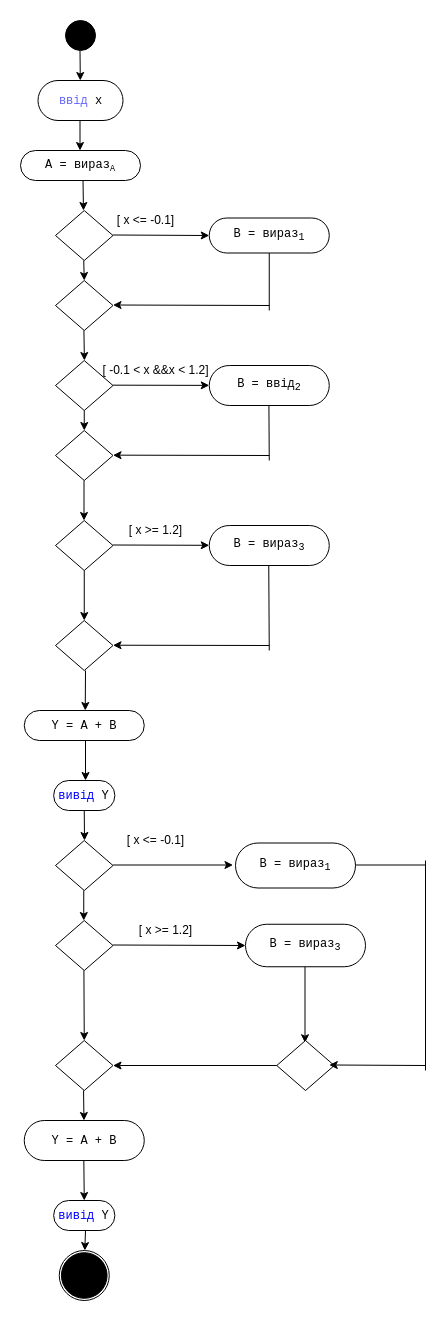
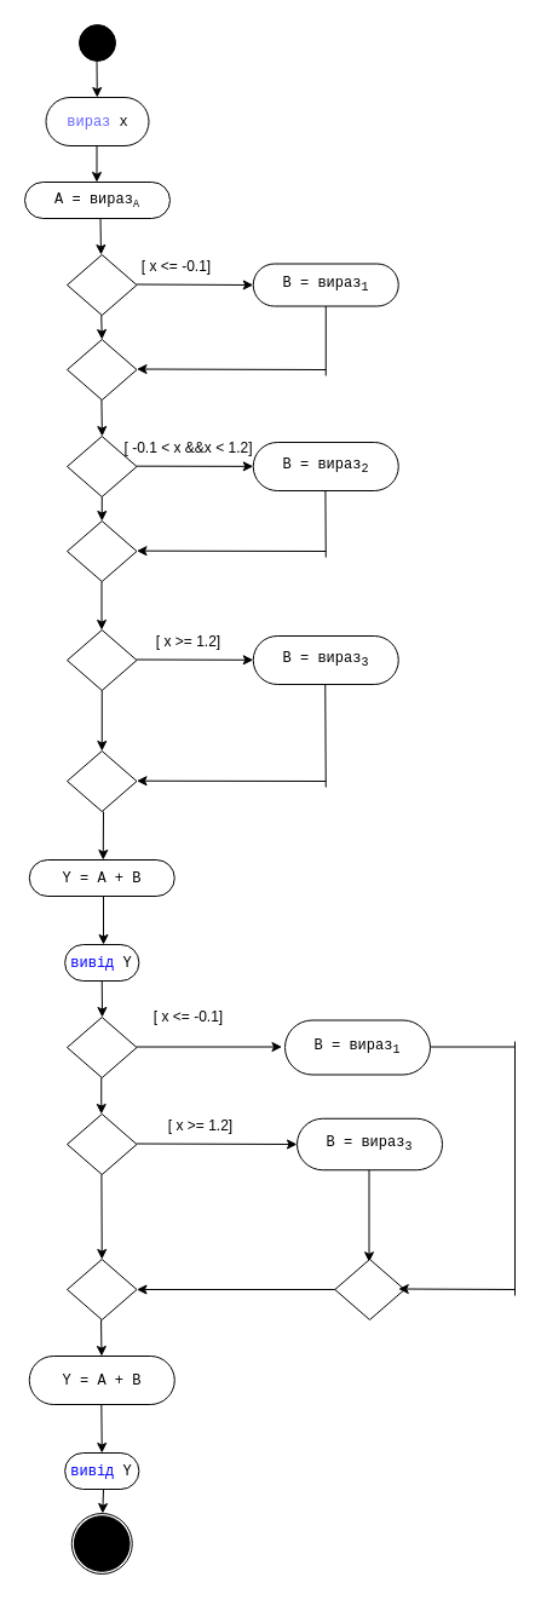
  <mxCell id="0" />
  <mxCell id="1" parent="0" />
  <mxCell id="2" value="" style="ellipse;whiteSpace=wrap;html=1;aspect=fixed;fillColor=#000000;" vertex="1" parent="1"><mxGeometry x="65" y="20" width="30" height="30" as="geometry" /></mxCell>
  <mxCell id="3" value="" style="endArrow=classic;html=1;" edge="1" parent="1" target="4"><mxGeometry width="50" height="50" relative="1" as="geometry"><mxPoint x="79.5" y="50" as="sourcePoint" /><mxPoint x="80" y="80" as="targetPoint" /></mxGeometry></mxCell>
- <mxCell id="4" value="&lt;font face=&quot;Courier New&quot;&gt;&lt;font color=&quot;#6666ff&quot;&gt;ввід&lt;/font&gt; x&lt;/font&gt;" style="rounded=1;whiteSpace=wrap;html=1;fillColor=#FFFFFF;arcSize=50;" vertex="1" parent="1"><mxGeometry x="37.5" y="80" width="85" height="40" as="geometry" /></mxCell>
+ <mxCell id="4" value="&lt;font face=&quot;Courier New&quot;&gt;&lt;font color=&quot;#6666ff&quot;&gt;вираз&lt;/font&gt; x&lt;/font&gt;" style="rounded=1;whiteSpace=wrap;html=1;fillColor=#FFFFFF;arcSize=50;" vertex="1" parent="1"><mxGeometry x="37.5" y="80" width="85" height="40" as="geometry" /></mxCell>
  <mxCell id="5" value="" style="endArrow=classic;html=1;" edge="1" parent="1"><mxGeometry width="50" height="50" relative="1" as="geometry"><mxPoint x="79.5" y="120" as="sourcePoint" /><mxPoint x="79.5" y="150" as="targetPoint" /></mxGeometry></mxCell>
  <mxCell id="6" value="" style="rhombus;whiteSpace=wrap;html=1;fillColor=#FFFFFF;" vertex="1" parent="1"><mxGeometry x="55" y="210" width="57.5" height="50" as="geometry" /></mxCell>
  <mxCell id="7" value="" style="endArrow=classic;html=1;" edge="1" parent="1"><mxGeometry width="50" height="50" relative="1" as="geometry"><mxPoint x="112.5" y="234.5" as="sourcePoint" /><mxPoint x="208.75" y="235" as="targetPoint" /></mxGeometry></mxCell>
  <mxCell id="8" value="&lt;font face=&quot;Courier New&quot;&gt;В = вираз&lt;sub&gt;1&lt;/sub&gt;&lt;/font&gt;" style="rounded=1;whiteSpace=wrap;html=1;fillColor=#FFFFFF;arcSize=50;" vertex="1" parent="1"><mxGeometry x="208.75" y="217.5" width="120" height="35" as="geometry" /></mxCell>
  <mxCell id="9" value="" style="endArrow=none;html=1;entryX=0.5;entryY=1;entryDx=0;entryDy=0;" edge="1" parent="1" target="8"><mxGeometry width="50" height="50" relative="1" as="geometry"><mxPoint x="268.75" y="310" as="sourcePoint" /><mxPoint x="268.5" y="260" as="targetPoint" /><Array as="points" /></mxGeometry></mxCell>
  <mxCell id="10" value="" style="endArrow=classic;html=1;" edge="1" parent="1"><mxGeometry width="50" height="50" relative="1" as="geometry"><mxPoint x="268.75" y="305" as="sourcePoint" /><mxPoint x="112.5" y="304.5" as="targetPoint" /></mxGeometry></mxCell>
  <mxCell id="11" value="" style="endArrow=classic;html=1;" edge="1" parent="1"><mxGeometry width="50" height="50" relative="1" as="geometry"><mxPoint x="83.25" y="260" as="sourcePoint" /><mxPoint x="83.75" y="280" as="targetPoint" /></mxGeometry></mxCell>
  <mxCell id="12" value="" style="rhombus;whiteSpace=wrap;html=1;fillColor=#FFFFFF;" vertex="1" parent="1"><mxGeometry x="55" y="280" width="57.5" height="50" as="geometry" /></mxCell>
  <mxCell id="13" value="" style="endArrow=classic;html=1;" edge="1" parent="1"><mxGeometry width="50" height="50" relative="1" as="geometry"><mxPoint x="83.41" y="330" as="sourcePoint" /><mxPoint x="83.91" y="360" as="targetPoint" /></mxGeometry></mxCell>
  <mxCell id="14" value="" style="rhombus;whiteSpace=wrap;html=1;fillColor=#FFFFFF;" vertex="1" parent="1"><mxGeometry x="55" y="360" width="57.5" height="50" as="geometry" /></mxCell>
  <mxCell id="15" value="" style="endArrow=classic;html=1;" edge="1" parent="1" target="16"><mxGeometry width="50" height="50" relative="1" as="geometry"><mxPoint x="112.5" y="384.66" as="sourcePoint" /><mxPoint x="208.75" y="384.66" as="targetPoint" /></mxGeometry></mxCell>
- <mxCell id="16" value="&lt;font face=&quot;Courier New&quot;&gt;В = ввід&lt;sub&gt;2&lt;/sub&gt;&lt;/font&gt;" style="rounded=1;whiteSpace=wrap;html=1;fillColor=#FFFFFF;arcSize=50;" vertex="1" parent="1"><mxGeometry x="208.75" y="365" width="120" height="40" as="geometry" /></mxCell>
+ <mxCell id="16" value="&lt;font face=&quot;Courier New&quot;&gt;В = вираз&lt;sub&gt;2&lt;/sub&gt;&lt;/font&gt;" style="rounded=1;whiteSpace=wrap;html=1;fillColor=#FFFFFF;arcSize=50;" vertex="1" parent="1"><mxGeometry x="208.75" y="365" width="120" height="40" as="geometry" /></mxCell>
  <mxCell id="17" value="" style="endArrow=none;html=1;" edge="1" parent="1"><mxGeometry width="50" height="50" relative="1" as="geometry"><mxPoint x="268.75" y="460" as="sourcePoint" /><mxPoint x="268.41" y="405" as="targetPoint" /></mxGeometry></mxCell>
  <mxCell id="18" value="" style="endArrow=classic;html=1;exitX=0.5;exitY=1;exitDx=0;exitDy=0;" edge="1" parent="1" source="14"><mxGeometry width="50" height="50" relative="1" as="geometry"><mxPoint x="76.25" y="490" as="sourcePoint" /><mxPoint x="83.75" y="430" as="targetPoint" /></mxGeometry></mxCell>
  <mxCell id="19" value="" style="rhombus;whiteSpace=wrap;html=1;fillColor=#FFFFFF;" vertex="1" parent="1"><mxGeometry x="55" y="430" width="57.5" height="50" as="geometry" /></mxCell>
  <mxCell id="20" value="" style="endArrow=classic;html=1;" edge="1" parent="1"><mxGeometry width="50" height="50" relative="1" as="geometry"><mxPoint x="268.75" y="455" as="sourcePoint" /><mxPoint x="112.5" y="454.66" as="targetPoint" /></mxGeometry></mxCell>
  <mxCell id="21" value="" style="endArrow=classic;html=1;" edge="1" parent="1"><mxGeometry width="50" height="50" relative="1" as="geometry"><mxPoint x="83.51" y="480" as="sourcePoint" /><mxPoint x="83.51" y="520" as="targetPoint" /></mxGeometry></mxCell>
  <mxCell id="22" value="" style="rhombus;whiteSpace=wrap;html=1;fillColor=#FFFFFF;" vertex="1" parent="1"><mxGeometry x="55" y="520" width="57.5" height="50" as="geometry" /></mxCell>
  <mxCell id="23" value="" style="endArrow=classic;html=1;" edge="1" parent="1" target="24"><mxGeometry width="50" height="50" relative="1" as="geometry"><mxPoint x="112.5" y="544.5" as="sourcePoint" /><mxPoint x="218.75" y="544.5" as="targetPoint" /></mxGeometry></mxCell>
  <mxCell id="24" value="&lt;font face=&quot;Courier New&quot;&gt;В = вираз&lt;sub&gt;3&lt;/sub&gt;&lt;/font&gt;" style="rounded=1;whiteSpace=wrap;html=1;fillColor=#FFFFFF;arcSize=50;" vertex="1" parent="1"><mxGeometry x="208.75" y="525" width="120" height="40" as="geometry" /></mxCell>
  <mxCell id="25" value="" style="endArrow=none;html=1;" edge="1" parent="1"><mxGeometry width="50" height="50" relative="1" as="geometry"><mxPoint x="268.75" y="650" as="sourcePoint" /><mxPoint x="268.25" y="565" as="targetPoint" /></mxGeometry></mxCell>
  <mxCell id="26" value="" style="endArrow=classic;html=1;exitX=0.5;exitY=1;exitDx=0;exitDy=0;entryX=0.5;entryY=0;entryDx=0;entryDy=0;" edge="1" parent="1" source="22" target="27"><mxGeometry width="50" height="50" relative="1" as="geometry"><mxPoint x="128.75" y="640" as="sourcePoint" /><mxPoint x="83.75" y="610" as="targetPoint" /></mxGeometry></mxCell>
  <mxCell id="27" value="" style="rhombus;whiteSpace=wrap;html=1;fillColor=#FFFFFF;" vertex="1" parent="1"><mxGeometry x="55" y="620" width="57.5" height="50" as="geometry" /></mxCell>
  <mxCell id="28" value="" style="endArrow=classic;html=1;" edge="1" parent="1"><mxGeometry width="50" height="50" relative="1" as="geometry"><mxPoint x="268.75" y="645" as="sourcePoint" /><mxPoint x="112.5" y="644.71" as="targetPoint" /></mxGeometry></mxCell>
  <mxCell id="29" value="" style="endArrow=classic;html=1;" edge="1" parent="1"><mxGeometry width="50" height="50" relative="1" as="geometry"><mxPoint x="85" y="670" as="sourcePoint" /><mxPoint x="84.75" y="710" as="targetPoint" /></mxGeometry></mxCell>
  <mxCell id="30" value="&lt;font face=&quot;Courier New&quot;&gt;А = вираз&lt;span style=&quot;font-size: 10px&quot;&gt;&lt;sub&gt;А&lt;/sub&gt;&lt;/span&gt;&lt;/font&gt;" style="rounded=1;whiteSpace=wrap;html=1;fillColor=#FFFFFF;arcSize=50;" vertex="1" parent="1"><mxGeometry x="20" y="150" width="120" height="30" as="geometry" /></mxCell>
  <mxCell id="31" value="" style="endArrow=classic;html=1;" edge="1" parent="1"><mxGeometry width="50" height="50" relative="1" as="geometry"><mxPoint x="82.5" y="180" as="sourcePoint" /><mxPoint x="83" y="210" as="targetPoint" /></mxGeometry></mxCell>
  <mxCell id="32" value="&lt;font face=&quot;Courier New&quot;&gt;Y = A + B&lt;/font&gt;" style="rounded=1;whiteSpace=wrap;html=1;fillColor=#FFFFFF;arcSize=50;" vertex="1" parent="1"><mxGeometry x="23.75" y="710" width="120" height="30" as="geometry" /></mxCell>
  <mxCell id="33" value="" style="endArrow=classic;html=1;" edge="1" parent="1"><mxGeometry width="50" height="50" relative="1" as="geometry"><mxPoint x="85" y="740" as="sourcePoint" /><mxPoint x="85" y="780" as="targetPoint" /></mxGeometry></mxCell>
  <mxCell id="34" value="&lt;font face=&quot;Courier New&quot;&gt;&lt;font color=&quot;#0000ff&quot;&gt;вивід &lt;/font&gt;Y&lt;/font&gt;" style="rounded=1;whiteSpace=wrap;html=1;fillColor=#FFFFFF;arcSize=50;" vertex="1" parent="1"><mxGeometry x="53.13" y="780" width="61.25" height="30" as="geometry" /></mxCell>
  <mxCell id="35" value="" style="endArrow=classic;html=1;exitX=0.5;exitY=1;exitDx=0;exitDy=0;" edge="1" parent="1" source="34"><mxGeometry width="50" height="50" relative="1" as="geometry"><mxPoint x="215" y="900" as="sourcePoint" /><mxPoint x="84" y="840" as="targetPoint" /></mxGeometry></mxCell>
  <mxCell id="36" value="" style="rhombus;whiteSpace=wrap;html=1;fillColor=#FFFFFF;" vertex="1" parent="1"><mxGeometry x="55.01" y="840" width="57.5" height="50" as="geometry" /></mxCell>
  <mxCell id="37" value="" style="endArrow=classic;html=1;" edge="1" parent="1"><mxGeometry width="50" height="50" relative="1" as="geometry"><mxPoint x="112.51" y="864.5" as="sourcePoint" /><mxPoint x="232.51" y="864.5" as="targetPoint" /></mxGeometry></mxCell>
  <mxCell id="38" value="&lt;font face=&quot;Courier New&quot;&gt;В = вираз&lt;sub&gt;1&lt;/sub&gt;&lt;/font&gt;" style="rounded=1;whiteSpace=wrap;html=1;fillColor=#FFFFFF;arcSize=50;" vertex="1" parent="1"><mxGeometry x="235" y="842.5" width="120" height="45" as="geometry" /></mxCell>
  <mxCell id="39" value="" style="endArrow=none;html=1;" edge="1" parent="1"><mxGeometry width="50" height="50" relative="1" as="geometry"><mxPoint x="355" y="864.5" as="sourcePoint" /><mxPoint x="425" y="864.5" as="targetPoint" /></mxGeometry></mxCell>
  <mxCell id="40" value="" style="endArrow=classic;html=1;" edge="1" parent="1"><mxGeometry width="50" height="50" relative="1" as="geometry"><mxPoint x="83.26" y="890" as="sourcePoint" /><mxPoint x="83.26" y="920" as="targetPoint" /></mxGeometry></mxCell>
  <mxCell id="41" value="" style="rhombus;whiteSpace=wrap;html=1;fillColor=#FFFFFF;" vertex="1" parent="1"><mxGeometry x="55" y="920" width="57.5" height="50" as="geometry" /></mxCell>
  <mxCell id="42" value="" style="endArrow=classic;html=1;" edge="1" parent="1"><mxGeometry width="50" height="50" relative="1" as="geometry"><mxPoint x="112.5" y="944.5" as="sourcePoint" /><mxPoint x="245" y="945" as="targetPoint" /></mxGeometry></mxCell>
  <mxCell id="43" value="&lt;font face=&quot;Courier New&quot;&gt;В = вираз&lt;sub&gt;3&lt;/sub&gt;&lt;/font&gt;" style="rounded=1;whiteSpace=wrap;html=1;fillColor=#FFFFFF;arcSize=50;" vertex="1" parent="1"><mxGeometry x="245" y="923.75" width="120" height="42.5" as="geometry" /></mxCell>
  <mxCell id="44" value="" style="endArrow=classic;html=1;" edge="1" parent="1"><mxGeometry width="50" height="50" relative="1" as="geometry"><mxPoint x="304.5" y="966.25" as="sourcePoint" /><mxPoint x="304.5" y="1042.25" as="targetPoint" /></mxGeometry></mxCell>
  <mxCell id="45" value="" style="endArrow=none;html=1;" edge="1" parent="1"><mxGeometry width="50" height="50" relative="1" as="geometry"><mxPoint x="425" y="1070" as="sourcePoint" /><mxPoint x="425" y="860" as="targetPoint" /></mxGeometry></mxCell>
  <mxCell id="46" value="" style="rhombus;whiteSpace=wrap;html=1;fillColor=#FFFFFF;" vertex="1" parent="1"><mxGeometry x="276.25" y="1040" width="57.5" height="50" as="geometry" /></mxCell>
  <mxCell id="47" value="" style="endArrow=classic;html=1;" edge="1" parent="1"><mxGeometry width="50" height="50" relative="1" as="geometry"><mxPoint x="425" y="1065" as="sourcePoint" /><mxPoint x="328.75" y="1064.5" as="targetPoint" /></mxGeometry></mxCell>
  <mxCell id="48" value="" style="endArrow=classic;html=1;entryX=0.5;entryY=0;entryDx=0;entryDy=0;" edge="1" parent="1" target="49"><mxGeometry width="50" height="50" relative="1" as="geometry"><mxPoint x="83.41" y="970" as="sourcePoint" /><mxPoint x="83" y="1030" as="targetPoint" /></mxGeometry></mxCell>
  <mxCell id="49" value="" style="rhombus;whiteSpace=wrap;html=1;fillColor=#FFFFFF;" vertex="1" parent="1"><mxGeometry x="55" y="1040" width="57.5" height="50" as="geometry" /></mxCell>
  <mxCell id="50" value="" style="endArrow=classic;html=1;entryX=1;entryY=0.5;entryDx=0;entryDy=0;exitX=0;exitY=0.5;exitDx=0;exitDy=0;" edge="1" parent="1" source="46" target="49"><mxGeometry width="50" height="50" relative="1" as="geometry"><mxPoint x="265" y="1070" as="sourcePoint" /><mxPoint x="315" y="1020" as="targetPoint" /></mxGeometry></mxCell>
  <mxCell id="51" value="" style="endArrow=classic;html=1;" edge="1" parent="1" target="52"><mxGeometry width="50" height="50" relative="1" as="geometry"><mxPoint x="83.05" y="1090" as="sourcePoint" /><mxPoint x="83" y="1130" as="targetPoint" /></mxGeometry></mxCell>
  <mxCell id="52" value="&lt;font face=&quot;Courier New&quot;&gt;Y = A + B&lt;/font&gt;" style="rounded=1;whiteSpace=wrap;html=1;fillColor=#FFFFFF;arcSize=50;" vertex="1" parent="1"><mxGeometry x="23.76" y="1120" width="120" height="40" as="geometry" /></mxCell>
  <mxCell id="53" value="" style="endArrow=classic;html=1;entryX=0.5;entryY=0;entryDx=0;entryDy=0;" edge="1" parent="1" target="54"><mxGeometry width="50" height="50" relative="1" as="geometry"><mxPoint x="83.34" y="1160" as="sourcePoint" /><mxPoint x="83.34" y="1185" as="targetPoint" /></mxGeometry></mxCell>
  <mxCell id="54" value="&lt;font face=&quot;Courier New&quot;&gt;&lt;font color=&quot;#0000ff&quot;&gt;вивід&lt;/font&gt; Y&lt;/font&gt;" style="rounded=1;whiteSpace=wrap;html=1;fillColor=#FFFFFF;arcSize=50;" vertex="1" parent="1"><mxGeometry x="53.13" y="1200" width="61.25" height="30" as="geometry" /></mxCell>
  <mxCell id="55" value="" style="endArrow=classic;html=1;" edge="1" parent="1" target="56"><mxGeometry width="50" height="50" relative="1" as="geometry"><mxPoint x="85" y="1230" as="sourcePoint" /><mxPoint x="85" y="1270" as="targetPoint" /></mxGeometry></mxCell>
  <mxCell id="56" value="" style="ellipse;whiteSpace=wrap;html=1;aspect=fixed;fillColor=#FFFFFF;" vertex="1" parent="1"><mxGeometry x="58.76" y="1250" width="50" height="50" as="geometry" /></mxCell>
  <mxCell id="57" value="" style="ellipse;whiteSpace=wrap;html=1;aspect=fixed;fillColor=#000000;" vertex="1" parent="1"><mxGeometry x="60.93" y="1252.18" width="45.64" height="45.64" as="geometry" /></mxCell>
  <mxCell id="58" value="[ x &amp;lt;= -0.1]" style="text;html=1;align=center;verticalAlign=middle;resizable=0;points=[];autosize=1;strokeColor=none;fillColor=none;" vertex="1" parent="1"><mxGeometry x="110" y="210" width="70" height="20" as="geometry" /></mxCell>
  <mxCell id="59" value="[ -0.1 &amp;lt; x &amp;amp;&amp;amp;x &amp;lt; 1.2]" style="text;html=1;align=center;verticalAlign=middle;resizable=0;points=[];autosize=1;strokeColor=none;fillColor=none;" vertex="1" parent="1"><mxGeometry x="95" y="360" width="120" height="20" as="geometry" /></mxCell>
  <mxCell id="60" value="[ x &amp;gt;= 1.2]" style="text;html=1;align=center;verticalAlign=middle;resizable=0;points=[];autosize=1;strokeColor=none;fillColor=none;" vertex="1" parent="1"><mxGeometry x="120" y="520" width="70" height="20" as="geometry" /></mxCell>
  <mxCell id="61" value="[ x &amp;lt;= -0.1]" style="text;html=1;align=center;verticalAlign=middle;resizable=0;points=[];autosize=1;strokeColor=none;fillColor=none;" vertex="1" parent="1"><mxGeometry x="120" y="830" width="70" height="20" as="geometry" /></mxCell>
  <mxCell id="62" value="[ x &amp;gt;= 1.2]" style="text;html=1;align=center;verticalAlign=middle;resizable=0;points=[];autosize=1;strokeColor=none;fillColor=none;" vertex="1" parent="1"><mxGeometry x="130" y="920" width="70" height="20" as="geometry" /></mxCell>
